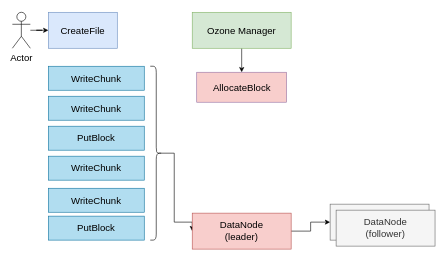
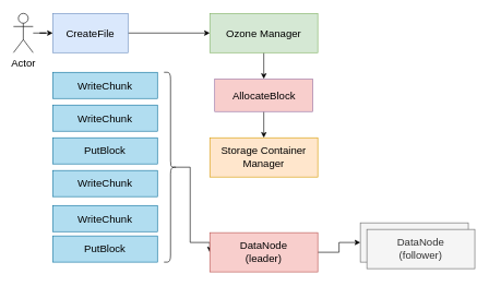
  <mxCell id="0" />
  <mxCell id="1" parent="0" />
  <mxCell id="2" value="" style="edgeStyle=orthogonalEdgeStyle;rounded=0;orthogonalLoop=1;jettySize=auto;html=1;fontSize=16;" edge="1" parent="1" source="3" target="5"><mxGeometry relative="1" as="geometry" /></mxCell>
  <mxCell id="3" value="Actor" style="shape=umlActor;verticalLabelPosition=bottom;verticalAlign=top;html=1;fontSize=16;" vertex="1" parent="1"><mxGeometry x="20" y="20" width="30" height="60" as="geometry" /></mxCell>
+ <mxCell id="4" value="" style="edgeStyle=orthogonalEdgeStyle;rounded=0;orthogonalLoop=1;jettySize=auto;html=1;fontSize=16;" edge="1" parent="1" source="5" target="7"><mxGeometry relative="1" as="geometry" /></mxCell>
  <mxCell id="5" value="CreateFile" style="whiteSpace=wrap;html=1;verticalAlign=middle;fontSize=16;fillColor=#dae8fc;strokeColor=#6c8ebf;" vertex="1" parent="1"><mxGeometry x="80" y="20" width="115" height="60" as="geometry" /></mxCell>
  <mxCell id="6" value="" style="edgeStyle=orthogonalEdgeStyle;rounded=0;orthogonalLoop=1;jettySize=auto;html=1;fontSize=16;" edge="1" parent="1" source="7" target="9"><mxGeometry relative="1" as="geometry" /></mxCell>
  <mxCell id="7" value="Ozone Manager" style="whiteSpace=wrap;html=1;verticalAlign=middle;fontSize=16;fillColor=#d5e8d4;strokeColor=#82b366;" vertex="1" parent="1"><mxGeometry x="320" y="20" width="165" height="60" as="geometry" /></mxCell>
+ <mxCell id="8" value="" style="edgeStyle=orthogonalEdgeStyle;rounded=0;orthogonalLoop=1;jettySize=auto;html=1;fontSize=16;" edge="1" parent="1" source="9" target="10"><mxGeometry relative="1" as="geometry" /></mxCell>
  <mxCell id="9" value="AllocateBlock" style="whiteSpace=wrap;html=1;verticalAlign=middle;fontSize=16;fillColor=#f8cecc;strokeColor=#9673a6;" vertex="1" parent="1"><mxGeometry x="327.5" y="120" width="150" height="50" as="geometry" /></mxCell>
+ <mxCell id="10" value="Storage Container&lt;br style=&quot;font-size: 16px;&quot;&gt;Manager" style="whiteSpace=wrap;html=1;verticalAlign=middle;fontSize=16;fillColor=#ffe6cc;strokeColor=#d79b00;" vertex="1" parent="1"><mxGeometry x="320" y="210" width="165" height="60" as="geometry" /></mxCell>
  <mxCell id="11" value="WriteChunk" style="rounded=0;whiteSpace=wrap;html=1;fontSize=16;fillColor=#b1ddf0;strokeColor=#10739e;" vertex="1" parent="1"><mxGeometry x="80" y="110" width="160" height="40" as="geometry" /></mxCell>
  <mxCell id="12" value="WriteChunk" style="rounded=0;whiteSpace=wrap;html=1;fontSize=16;fillColor=#b1ddf0;strokeColor=#10739e;" vertex="1" parent="1"><mxGeometry x="80" y="160" width="160" height="40" as="geometry" /></mxCell>
  <mxCell id="13" value="PutBlock" style="rounded=0;whiteSpace=wrap;html=1;fontSize=16;fillColor=#b1ddf0;strokeColor=#10739e;" vertex="1" parent="1"><mxGeometry x="80" y="210" width="160" height="40" as="geometry" /></mxCell>
  <mxCell id="14" value="WriteChunk" style="rounded=0;whiteSpace=wrap;html=1;fontSize=16;fillColor=#b1ddf0;strokeColor=#10739e;" vertex="1" parent="1"><mxGeometry x="80" y="260" width="160" height="40" as="geometry" /></mxCell>
  <mxCell id="15" value="WriteChunk" style="rounded=0;whiteSpace=wrap;html=1;fontSize=16;fillColor=#b1ddf0;strokeColor=#10739e;" vertex="1" parent="1"><mxGeometry x="80" y="313.5" width="160" height="40" as="geometry" /></mxCell>
  <mxCell id="16" value="PutBlock" style="rounded=0;whiteSpace=wrap;html=1;fontSize=16;fillColor=#b1ddf0;strokeColor=#10739e;" vertex="1" parent="1"><mxGeometry x="80" y="360" width="160" height="40" as="geometry" /></mxCell>
  <mxCell id="17" style="edgeStyle=orthogonalEdgeStyle;rounded=0;orthogonalLoop=1;jettySize=auto;html=1;exitX=0.1;exitY=0.5;exitDx=0;exitDy=0;exitPerimeter=0;fontSize=16;entryX=0;entryY=0.5;entryDx=0;entryDy=0;" edge="1" parent="1" source="18" target="20"><mxGeometry relative="1" as="geometry"><mxPoint x="280" y="370" as="targetPoint" /><Array as="points"><mxPoint x="290" y="255" /><mxPoint x="290" y="370" /></Array></mxGeometry></mxCell>
  <mxCell id="18" value="" style="shape=curlyBracket;whiteSpace=wrap;html=1;rounded=1;fontSize=16;rotation=-180;size=0.5;" vertex="1" parent="1"><mxGeometry x="250" y="110" width="20" height="290" as="geometry" /></mxCell>
  <mxCell id="19" value="" style="edgeStyle=orthogonalEdgeStyle;rounded=0;orthogonalLoop=1;jettySize=auto;html=1;fontSize=16;" edge="1" parent="1" source="20" target="21"><mxGeometry relative="1" as="geometry" /></mxCell>
  <mxCell id="20" value="DataNode&lt;br&gt;(leader)" style="whiteSpace=wrap;html=1;verticalAlign=middle;fontSize=16;fillColor=#f8cecc;strokeColor=#b85450;" vertex="1" parent="1"><mxGeometry x="320" y="355" width="165" height="60" as="geometry" /></mxCell>
  <mxCell id="21" value="DataNode&lt;br&gt;(follower)" style="whiteSpace=wrap;html=1;verticalAlign=middle;fontSize=16;fillColor=#f5f5f5;strokeColor=#666666;fontColor=#333333;" vertex="1" parent="1"><mxGeometry x="550" y="340" width="165" height="60" as="geometry" /></mxCell>
  <mxCell id="22" value="DataNode&lt;br&gt;(follower)" style="whiteSpace=wrap;html=1;verticalAlign=middle;fontSize=16;fillColor=#f5f5f5;strokeColor=#666666;fontColor=#333333;" vertex="1" parent="1"><mxGeometry x="560" y="350" width="165" height="60" as="geometry" /></mxCell>
